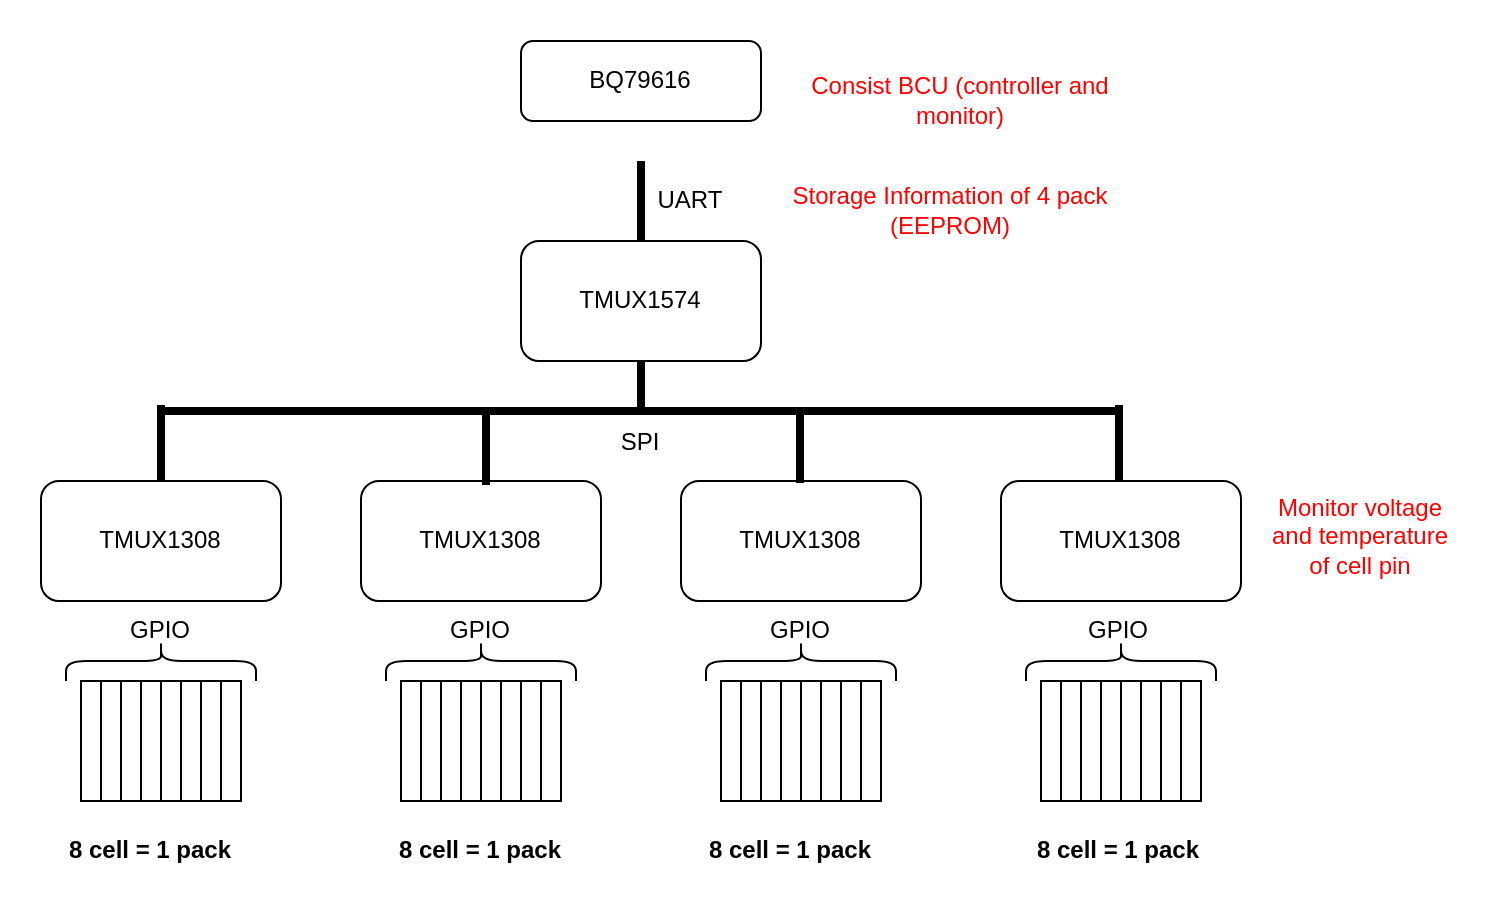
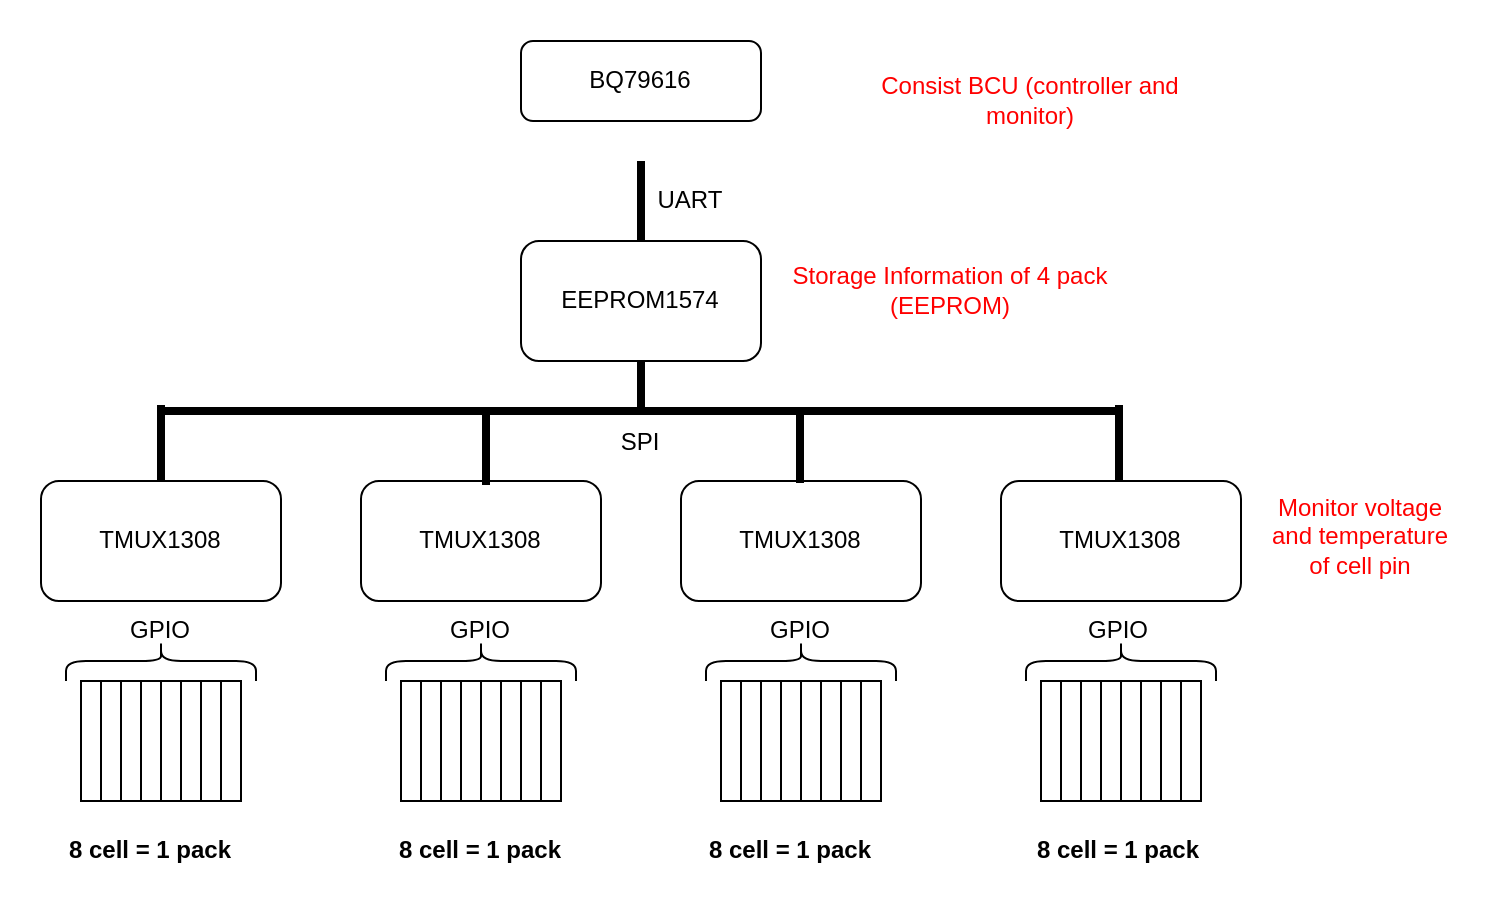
  <mxCell id="0" />
  <mxCell id="1" parent="0" />
  <mxCell id="2" value="BQ79616" style="rounded=1;whiteSpace=wrap;html=1;" vertex="1" parent="1"><mxGeometry x="260" y="20" width="120" height="40" as="geometry" /></mxCell>
- <mxCell id="3" value="TMUX1574" style="rounded=1;whiteSpace=wrap;html=1;" vertex="1" parent="1"><mxGeometry x="260" y="120" width="120" height="60" as="geometry" /></mxCell>
+ <mxCell id="3" value="EEPROM1574" style="rounded=1;whiteSpace=wrap;html=1;" vertex="1" parent="1"><mxGeometry x="260" y="120" width="120" height="60" as="geometry" /></mxCell>
  <mxCell id="4" value="TMUX1308" style="rounded=1;whiteSpace=wrap;html=1;" vertex="1" parent="1"><mxGeometry x="20" y="240" width="120" height="60" as="geometry" /></mxCell>
  <mxCell id="5" value="TMUX1308" style="rounded=1;whiteSpace=wrap;html=1;" vertex="1" parent="1"><mxGeometry x="180" y="240" width="120" height="60" as="geometry" /></mxCell>
  <mxCell id="6" value="TMUX1308" style="rounded=1;whiteSpace=wrap;html=1;" vertex="1" parent="1"><mxGeometry x="340" y="240" width="120" height="60" as="geometry" /></mxCell>
  <mxCell id="7" value="TMUX1308" style="rounded=1;whiteSpace=wrap;html=1;" vertex="1" parent="1"><mxGeometry x="500" y="240" width="120" height="60" as="geometry" /></mxCell>
  <mxCell id="8" value="" style="rounded=0;whiteSpace=wrap;html=1;" vertex="1" parent="1"><mxGeometry x="40" y="340" width="10" height="60" as="geometry" /></mxCell>
  <mxCell id="9" value="" style="rounded=0;whiteSpace=wrap;html=1;" vertex="1" parent="1"><mxGeometry x="50" y="340" width="10" height="60" as="geometry" /></mxCell>
  <mxCell id="10" value="" style="rounded=0;whiteSpace=wrap;html=1;" vertex="1" parent="1"><mxGeometry x="60" y="340" width="10" height="60" as="geometry" /></mxCell>
  <mxCell id="11" value="" style="rounded=0;whiteSpace=wrap;html=1;" vertex="1" parent="1"><mxGeometry x="70" y="340" width="10" height="60" as="geometry" /></mxCell>
  <mxCell id="12" value="" style="rounded=0;whiteSpace=wrap;html=1;" vertex="1" parent="1"><mxGeometry x="80" y="340" width="10" height="60" as="geometry" /></mxCell>
  <mxCell id="13" value="" style="rounded=0;whiteSpace=wrap;html=1;" vertex="1" parent="1"><mxGeometry x="90" y="340" width="10" height="60" as="geometry" /></mxCell>
  <mxCell id="14" value="" style="rounded=0;whiteSpace=wrap;html=1;" vertex="1" parent="1"><mxGeometry x="100" y="340" width="10" height="60" as="geometry" /></mxCell>
  <mxCell id="15" value="" style="rounded=0;whiteSpace=wrap;html=1;" vertex="1" parent="1"><mxGeometry x="110" y="340" width="10" height="60" as="geometry" /></mxCell>
  <mxCell id="16" value="" style="rounded=0;whiteSpace=wrap;html=1;" vertex="1" parent="1"><mxGeometry x="200" y="340" width="10" height="60" as="geometry" /></mxCell>
  <mxCell id="17" value="" style="rounded=0;whiteSpace=wrap;html=1;" vertex="1" parent="1"><mxGeometry x="210" y="340" width="10" height="60" as="geometry" /></mxCell>
  <mxCell id="18" value="" style="rounded=0;whiteSpace=wrap;html=1;" vertex="1" parent="1"><mxGeometry x="220" y="340" width="10" height="60" as="geometry" /></mxCell>
  <mxCell id="19" value="" style="rounded=0;whiteSpace=wrap;html=1;" vertex="1" parent="1"><mxGeometry x="230" y="340" width="10" height="60" as="geometry" /></mxCell>
  <mxCell id="20" value="" style="rounded=0;whiteSpace=wrap;html=1;" vertex="1" parent="1"><mxGeometry x="240" y="340" width="10" height="60" as="geometry" /></mxCell>
  <mxCell id="21" value="" style="rounded=0;whiteSpace=wrap;html=1;" vertex="1" parent="1"><mxGeometry x="250" y="340" width="10" height="60" as="geometry" /></mxCell>
  <mxCell id="22" value="" style="rounded=0;whiteSpace=wrap;html=1;" vertex="1" parent="1"><mxGeometry x="260" y="340" width="10" height="60" as="geometry" /></mxCell>
  <mxCell id="23" value="" style="rounded=0;whiteSpace=wrap;html=1;" vertex="1" parent="1"><mxGeometry x="270" y="340" width="10" height="60" as="geometry" /></mxCell>
  <mxCell id="24" value="" style="rounded=0;whiteSpace=wrap;html=1;" vertex="1" parent="1"><mxGeometry x="360" y="340" width="10" height="60" as="geometry" /></mxCell>
  <mxCell id="25" value="" style="rounded=0;whiteSpace=wrap;html=1;" vertex="1" parent="1"><mxGeometry x="370" y="340" width="10" height="60" as="geometry" /></mxCell>
  <mxCell id="26" value="" style="rounded=0;whiteSpace=wrap;html=1;" vertex="1" parent="1"><mxGeometry x="380" y="340" width="10" height="60" as="geometry" /></mxCell>
  <mxCell id="27" value="" style="rounded=0;whiteSpace=wrap;html=1;" vertex="1" parent="1"><mxGeometry x="390" y="340" width="10" height="60" as="geometry" /></mxCell>
  <mxCell id="28" value="" style="rounded=0;whiteSpace=wrap;html=1;" vertex="1" parent="1"><mxGeometry x="400" y="340" width="10" height="60" as="geometry" /></mxCell>
  <mxCell id="29" value="" style="rounded=0;whiteSpace=wrap;html=1;" vertex="1" parent="1"><mxGeometry x="410" y="340" width="10" height="60" as="geometry" /></mxCell>
  <mxCell id="30" value="" style="rounded=0;whiteSpace=wrap;html=1;" vertex="1" parent="1"><mxGeometry x="420" y="340" width="10" height="60" as="geometry" /></mxCell>
  <mxCell id="31" value="" style="rounded=0;whiteSpace=wrap;html=1;" vertex="1" parent="1"><mxGeometry x="430" y="340" width="10" height="60" as="geometry" /></mxCell>
  <mxCell id="32" value="" style="rounded=0;whiteSpace=wrap;html=1;" vertex="1" parent="1"><mxGeometry x="520" y="340" width="10" height="60" as="geometry" /></mxCell>
  <mxCell id="33" value="" style="rounded=0;whiteSpace=wrap;html=1;" vertex="1" parent="1"><mxGeometry x="530" y="340" width="10" height="60" as="geometry" /></mxCell>
  <mxCell id="34" value="" style="rounded=0;whiteSpace=wrap;html=1;" vertex="1" parent="1"><mxGeometry x="540" y="340" width="10" height="60" as="geometry" /></mxCell>
  <mxCell id="35" value="" style="rounded=0;whiteSpace=wrap;html=1;" vertex="1" parent="1"><mxGeometry x="550" y="340" width="10" height="60" as="geometry" /></mxCell>
  <mxCell id="36" value="" style="rounded=0;whiteSpace=wrap;html=1;" vertex="1" parent="1"><mxGeometry x="560" y="340" width="10" height="60" as="geometry" /></mxCell>
  <mxCell id="37" value="" style="rounded=0;whiteSpace=wrap;html=1;" vertex="1" parent="1"><mxGeometry x="570" y="340" width="10" height="60" as="geometry" /></mxCell>
  <mxCell id="38" value="" style="rounded=0;whiteSpace=wrap;html=1;" vertex="1" parent="1"><mxGeometry x="580" y="340" width="10" height="60" as="geometry" /></mxCell>
  <mxCell id="39" value="" style="rounded=0;whiteSpace=wrap;html=1;" vertex="1" parent="1"><mxGeometry x="590" y="340" width="10" height="60" as="geometry" /></mxCell>
  <mxCell id="40" value="" style="shape=curlyBracket;whiteSpace=wrap;html=1;rounded=1;labelPosition=left;verticalLabelPosition=middle;align=right;verticalAlign=middle;rotation=90;" vertex="1" parent="1"><mxGeometry x="70" y="282.5" width="20" height="95" as="geometry" /></mxCell>
  <mxCell id="41" value="" style="shape=curlyBracket;whiteSpace=wrap;html=1;rounded=1;labelPosition=left;verticalLabelPosition=middle;align=right;verticalAlign=middle;rotation=90;" vertex="1" parent="1"><mxGeometry x="230" y="282.5" width="20" height="95" as="geometry" /></mxCell>
  <mxCell id="42" value="" style="shape=curlyBracket;whiteSpace=wrap;html=1;rounded=1;labelPosition=left;verticalLabelPosition=middle;align=right;verticalAlign=middle;rotation=90;" vertex="1" parent="1"><mxGeometry x="390" y="282.5" width="20" height="95" as="geometry" /></mxCell>
  <mxCell id="43" value="" style="shape=curlyBracket;whiteSpace=wrap;html=1;rounded=1;labelPosition=left;verticalLabelPosition=middle;align=right;verticalAlign=middle;rotation=90;" vertex="1" parent="1"><mxGeometry x="550" y="282.5" width="20" height="95" as="geometry" /></mxCell>
  <mxCell id="44" value="" style="line;strokeWidth=4;html=1;perimeter=backbonePerimeter;points=[];outlineConnect=0;" vertex="1" parent="1"><mxGeometry x="80" y="200" width="480" height="10" as="geometry" /></mxCell>
  <mxCell id="45" value="" style="line;strokeWidth=4;direction=south;html=1;perimeter=backbonePerimeter;points=[];outlineConnect=0;" vertex="1" parent="1"><mxGeometry x="315" y="180" width="10" height="27" as="geometry" /></mxCell>
  <mxCell id="46" value="" style="line;strokeWidth=4;direction=south;html=1;perimeter=backbonePerimeter;points=[];outlineConnect=0;" vertex="1" parent="1"><mxGeometry x="315" y="80" width="10" height="40" as="geometry" /></mxCell>
  <mxCell id="47" value="&lt;b&gt;8 cell = 1 pack&lt;/b&gt;" style="text;strokeColor=none;align=center;fillColor=none;html=1;verticalAlign=middle;whiteSpace=wrap;rounded=0;" vertex="1" parent="1"><mxGeometry x="30" y="410" width="90" height="30" as="geometry" /></mxCell>
  <mxCell id="48" value="" style="line;strokeWidth=4;direction=south;html=1;perimeter=backbonePerimeter;points=[];outlineConnect=0;" vertex="1" parent="1"><mxGeometry x="75" y="202" width="10" height="38" as="geometry" /></mxCell>
  <mxCell id="49" value="" style="line;strokeWidth=4;direction=south;html=1;perimeter=backbonePerimeter;points=[];outlineConnect=0;" vertex="1" parent="1"><mxGeometry x="95" y="204" width="295" height="38" as="geometry" /></mxCell>
  <mxCell id="50" value="" style="line;strokeWidth=4;direction=south;html=1;perimeter=backbonePerimeter;points=[];outlineConnect=0;" vertex="1" parent="1"><mxGeometry x="102" y="203" width="595" height="38" as="geometry" /></mxCell>
  <mxCell id="51" value="" style="line;strokeWidth=4;direction=south;html=1;perimeter=backbonePerimeter;points=[];outlineConnect=0;" vertex="1" parent="1"><mxGeometry x="554" y="202" width="10" height="38" as="geometry" /></mxCell>
  <mxCell id="52" value="GPIO" style="text;strokeColor=none;align=center;fillColor=none;html=1;verticalAlign=middle;whiteSpace=wrap;rounded=0;" vertex="1" parent="1"><mxGeometry x="50" y="300" width="60" height="30" as="geometry" /></mxCell>
  <mxCell id="53" value="GPIO" style="text;strokeColor=none;align=center;fillColor=none;html=1;verticalAlign=middle;whiteSpace=wrap;rounded=0;" vertex="1" parent="1"><mxGeometry x="210" y="300" width="60" height="30" as="geometry" /></mxCell>
  <mxCell id="54" value="GPIO" style="text;strokeColor=none;align=center;fillColor=none;html=1;verticalAlign=middle;whiteSpace=wrap;rounded=0;" vertex="1" parent="1"><mxGeometry x="370" y="300" width="60" height="30" as="geometry" /></mxCell>
  <mxCell id="55" value="GPIO" style="text;strokeColor=none;align=center;fillColor=none;html=1;verticalAlign=middle;whiteSpace=wrap;rounded=0;" vertex="1" parent="1"><mxGeometry x="529" y="300" width="60" height="30" as="geometry" /></mxCell>
- <mxCell id="56" value="&lt;font color=&quot;#ff0000&quot;&gt;Storage Information of 4 pack&lt;br&gt;(EEPROM)&lt;br&gt;&lt;/font&gt;" style="text;strokeColor=none;align=center;fillColor=none;html=1;verticalAlign=middle;whiteSpace=wrap;rounded=0;" vertex="1" parent="1"><mxGeometry x="390" y="90" width="170" height="30" as="geometry" /></mxCell>
- <mxCell id="57" value="&lt;font color=&quot;#ff0000&quot;&gt;Consist BCU (controller and monitor)&lt;/font&gt;" style="text;strokeColor=none;align=center;fillColor=none;html=1;verticalAlign=middle;whiteSpace=wrap;rounded=0;" vertex="1" parent="1"><mxGeometry x="390" y="35" width="180" height="30" as="geometry" /></mxCell>
+ <mxCell id="56" value="&lt;font color=&quot;#ff0000&quot;&gt;Storage Information of 4 pack&lt;br&gt;(EEPROM)&lt;br&gt;&lt;/font&gt;" style="text;strokeColor=none;align=center;fillColor=none;html=1;verticalAlign=middle;whiteSpace=wrap;rounded=0;" vertex="1" parent="1"><mxGeometry x="390" y="130" width="170" height="30" as="geometry" /></mxCell>
+ <mxCell id="57" value="&lt;font color=&quot;#ff0000&quot;&gt;Consist BCU (controller and monitor)&lt;/font&gt;" style="text;strokeColor=none;align=center;fillColor=none;html=1;verticalAlign=middle;whiteSpace=wrap;rounded=0;" vertex="1" parent="1"><mxGeometry x="425" y="35" width="180" height="30" as="geometry" /></mxCell>
  <mxCell id="58" value="UART" style="text;strokeColor=none;align=center;fillColor=none;html=1;verticalAlign=middle;whiteSpace=wrap;rounded=0;" vertex="1" parent="1"><mxGeometry x="315" y="85" width="60" height="30" as="geometry" /></mxCell>
  <mxCell id="59" value="SPI" style="text;strokeColor=none;align=center;fillColor=none;html=1;verticalAlign=middle;whiteSpace=wrap;rounded=0;" vertex="1" parent="1"><mxGeometry x="290" y="206" width="60" height="30" as="geometry" /></mxCell>
  <mxCell id="60" value="&lt;font color=&quot;#ff0000&quot;&gt;Monitor voltage and temperature of cell pin&lt;/font&gt;" style="text;strokeColor=none;align=center;fillColor=none;html=1;verticalAlign=middle;whiteSpace=wrap;rounded=0;" vertex="1" parent="1"><mxGeometry x="630" y="252.5" width="100" height="30" as="geometry" /></mxCell>
  <mxCell id="61" value="&lt;b&gt;8 cell = 1 pack&lt;/b&gt;" style="text;strokeColor=none;align=center;fillColor=none;html=1;verticalAlign=middle;whiteSpace=wrap;rounded=0;" vertex="1" parent="1"><mxGeometry x="195" y="410" width="90" height="30" as="geometry" /></mxCell>
  <mxCell id="62" value="&lt;b&gt;8 cell = 1 pack&lt;/b&gt;" style="text;strokeColor=none;align=center;fillColor=none;html=1;verticalAlign=middle;whiteSpace=wrap;rounded=0;" vertex="1" parent="1"><mxGeometry x="350" y="410" width="90" height="30" as="geometry" /></mxCell>
  <mxCell id="63" value="&lt;b&gt;8 cell = 1 pack&lt;/b&gt;" style="text;strokeColor=none;align=center;fillColor=none;html=1;verticalAlign=middle;whiteSpace=wrap;rounded=0;" vertex="1" parent="1"><mxGeometry x="514" y="410" width="90" height="30" as="geometry" /></mxCell>
